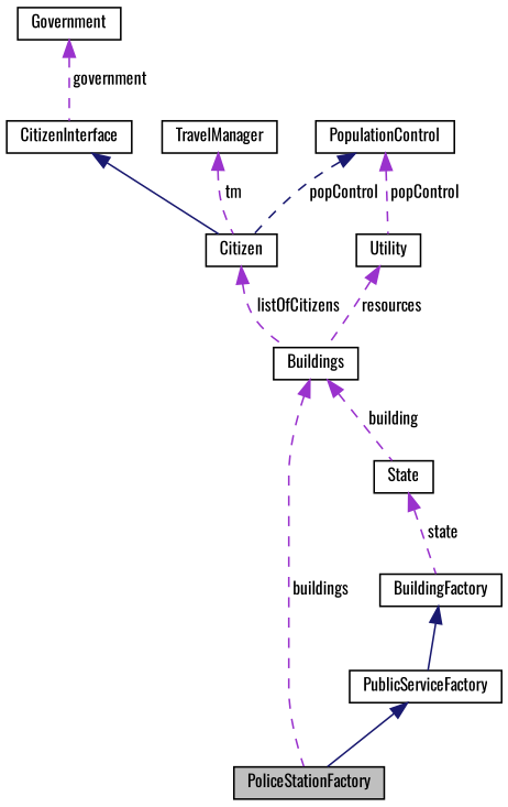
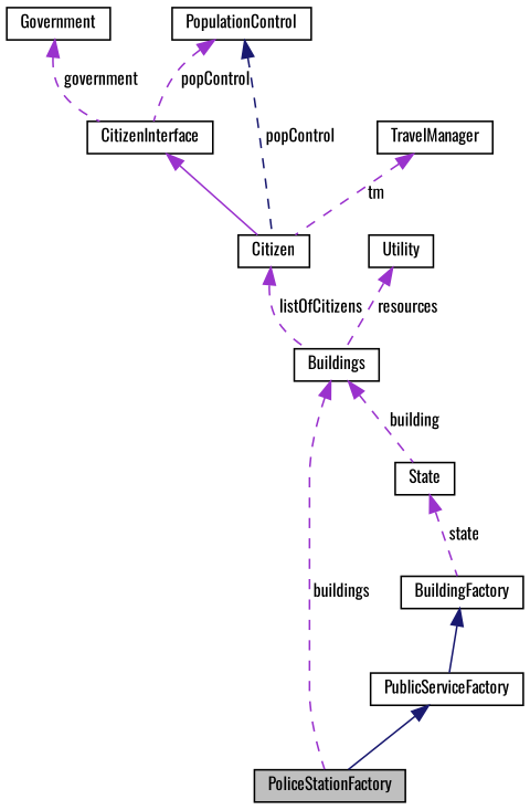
  digraph {
    fontname=Oswald
    node [color=black fillcolor=white fontname=Oswald fontsize=10 shape=record style=filled]
    edge [color=darkorchid3 dir=back fontname=Oswald fontsize=10 labelfontname=Helvetica labelfontsize=10 style=dashed]
    n1 [fillcolor=grey75 fontcolor=black height=0.2 label=PoliceStationFactory width=0.4]
    n2 [height=0.2 label=PublicServiceFactory width=0.4]
    n3 [height=0.2 label=BuildingFactory width=0.4]
    n4 [height=0.2 label=Buildings width=0.4]
    n5 [height=0.2 label=State width=0.4]
    n6 [height=0.2 label=Citizen width=0.4]
    n7 [height=0.2 label=CitizenInterface width=0.4]
    n8 [height=0.2 label=Government width=0.4]
    n9 [height=0.2 label=PopulationControl width=0.4]
    n10 [height=0.2 label=TravelManager width=0.4]
    n11 [height=0.2 label=Utility width=0.4]
    n2 -> n1 [color=midnightblue style=solid]
    n3 -> n2 [color=midnightblue style=solid]
    n4 -> n1 [label=" buildings"]
    n4 -> n5 [label=" building"]
    n5 -> n3 [label=" state"]
    n6 -> n4 [label=" listOfCitizens"]
-   n7 -> n6 [color=midnightblue style=solid]
+   n7 -> n6 [style=solid]
    n8 -> n7 [label=" government"]
    n9 -> n6 [color=midnightblue label=" popControl"]
-   n9 -> n11 [label=" popControl"]
+   n9 -> n7 [label=" popControl"]
    n10 -> n6 [label=" tm"]
    n11 -> n4 [label=" resources"]
  }
